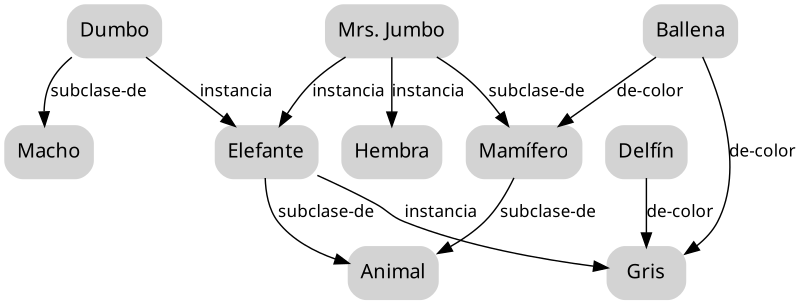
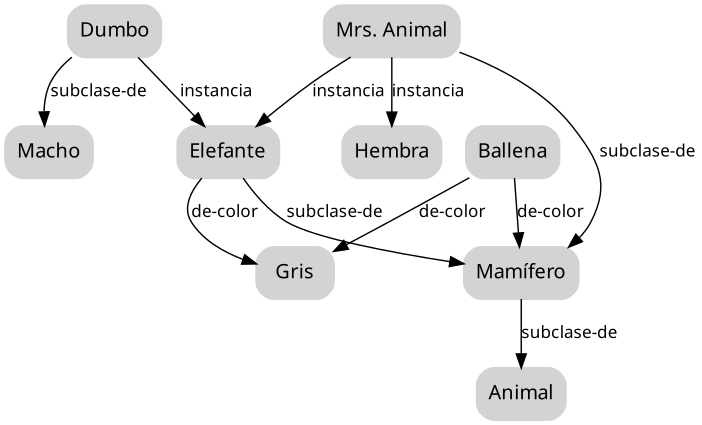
  digraph {
    node [color=lightgray fontname=Nimbus shape=box style="rounded,filled,bold"]
    edge [fontname=Nimbus fontsize=12 weight=2]
    n1 [label=Dumbo]
    n2 [label=Elefante]
    n3 [label=Macho]
    n4 [label="Mamífero"]
    n5 [label=Gris]
    n6 [label=Animal]
-   n7 [label="Mrs. Jumbo"]
+   n7 [label="Mrs. Animal"]
    n8 [label=Hembra]
    n9 [label=Ballena]
-   n10 [label="Delfín"]
    n1 -> n2 [label=instancia]
    n1 -> n3 [label="subclase-de"]
-   n2 -> n6 [label="subclase-de"]
-   n2 -> n5 [label=instancia]
+   n2 -> n4 [label="subclase-de"]
+   n2 -> n5 [label="de-color"]
    n4 -> n6 [label="subclase-de"]
    n7 -> n2 [label=instancia]
    n7 -> n4 [label="subclase-de"]
    n7 -> n8 [label=instancia]
    n9 -> n4 [label="de-color"]
    n9 -> n5 [label="de-color"]
-   n10 -> n5 [label="de-color"]
  }
